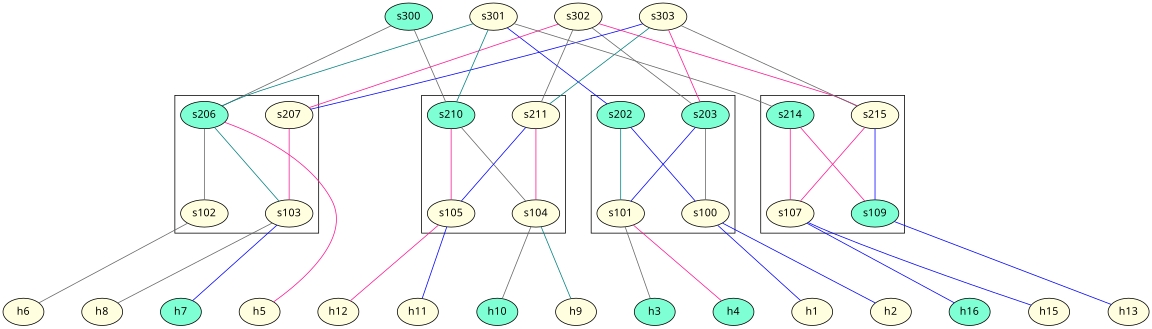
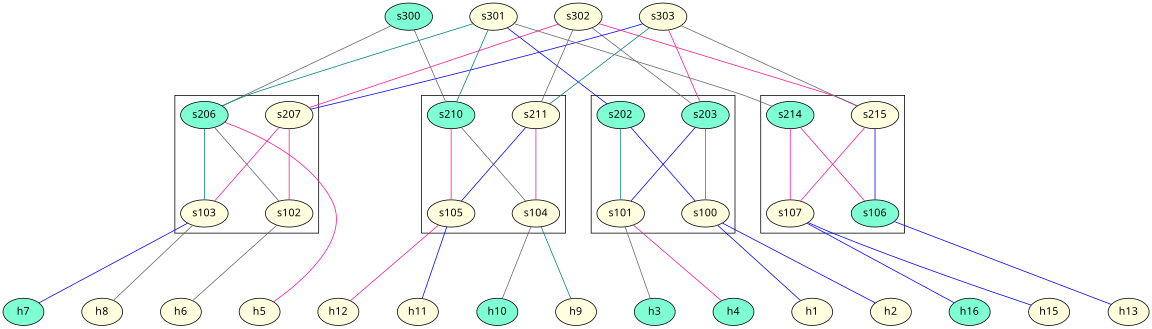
  strict graph {
    fontname="Noto Sans"
    newrank=true
    nodesep=0.7
    ranksep=1.3
    node [fillcolor=lightyellow fontname="Noto Sans" style=filled]
    edge [color=blue fontname="Noto Sans"]
    h1
    h2
    h3 [fillcolor=aquamarine]
    h4 [fillcolor=aquamarine]
    h5
    h6
    h7 [fillcolor=aquamarine]
    h8
    h9
    h10 [fillcolor=aquamarine]
    h11
    h12
    h13
    h15
    h16 [fillcolor=aquamarine]
    s202 [fillcolor=aquamarine]
    s203 [fillcolor=aquamarine]
    s214 [fillcolor=aquamarine]
    s215
    s207
    s206 [fillcolor=aquamarine]
    s210 [fillcolor=aquamarine]
    s211
    s100
    s101
-   s106 [fillcolor=aquamarine label=s109]
+   s106 [fillcolor=aquamarine]
    s107
    s102
    s103
    s104
    s105
    s302
    s303
    s300 [fillcolor=aquamarine]
    s301
    subgraph sub_1 {
      rank=max
      h1
      h2
      h3
      h4
      h5
      h6
      h7
      h8
      h9
      h10
      h11
      h12
      h13
      h15
      h16
    }
    subgraph sub_2 {
      rank=same
      s202
      s203
      s214
      s215
      s207
      s206
      s210
      s211
    }
    subgraph sub_3 {
      rank=same
      s100
      s101
      s106
      s107
      s102
      s103
      s104
      s105
    }
    subgraph sub_4 {
      rank=min
      s302
      s303
      s300
      s301
    }
    subgraph cluster_5 {
      s202
      s203
      s100
      s101
    }
    subgraph cluster_6 {
      s214
      s215
      s106
      s107
    }
    subgraph cluster_7 {
      s207
      s206
      s102
      s103
    }
    subgraph cluster_8 {
      s210
      s211
      s104
      s105
    }
    h1 -- s100
    h2 -- s100
    h3 -- s101 [color=gray40]
    h4 -- s101 [color=deeppink]
    h5 -- s206 [color=deeppink]
    h6 -- s102 [color=gray40]
    h7 -- s103
    h8 -- s103 [color=gray40]
    h9 -- s104 [color=teal]
    h10 -- s104 [color=gray40]
    h11 -- s105
    h12 -- s105 [color=deeppink]
    h13 -- s106
    s202 -- s203 [style=invis color=""]
    s202 -- s100
    s202 -- s101 [color=teal]
    s202 -- s301
    s203 -- s100 [color=gray40]
    s203 -- s101
    s203 -- s302 [color=gray40]
    s203 -- s303 [color=deeppink]
    s214 -- s106 [color=deeppink]
    s215 -- s106
    s207 -- s103 [color=deeppink]
    s207 -- s302 [color=deeppink]
    s207 -- s303
    s206 -- s103 [color=teal]
    s206 -- s300 [color=gray40]
    s206 -- s301 [color=teal]
    s210 -- s104 [color=gray40]
    s210 -- s105 [color=deeppink]
    s211 -- s104 [color=deeppink]
    s211 -- s105
    s100 -- s101 [style=invis color=""]
    s101 -- s102 [style=invis color=""]
    s106 -- s107 [style=invis color=""]
    s107 -- h15
    s107 -- h16
    s107 -- s214 [color=deeppink]
    s107 -- s215 [color=deeppink]
+   s102 -- s207 [color=deeppink]
    s102 -- s206 [color=gray40]
    s102 -- s103 [style=invis color=""]
    s103 -- s104 [style=invis color=""]
    s104 -- s105 [style=invis color=""]
    s105 -- s106 [style=invis color=""]
    s302 -- s215 [color=deeppink]
    s302 -- s211 [color=gray40]
    s302 -- s303 [style=invis color=""]
    s303 -- s215 [color=gray40]
    s303 -- s211 [color=teal]
    s300 -- s210 [color=gray40]
    s300 -- s301 [style=invis color=""]
    s301 -- s214 [color=gray40]
    s301 -- s210 [color=teal]
    s301 -- s302 [style=invis color=""]
  }
